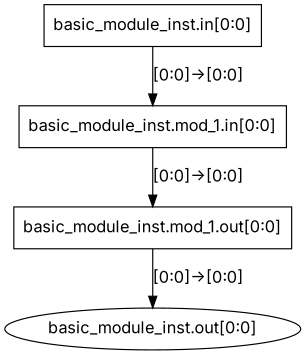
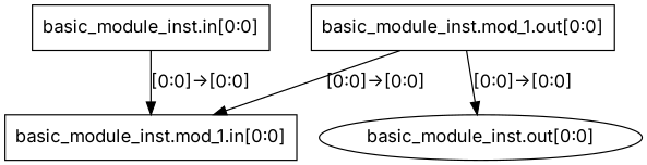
  digraph {
    fontname=Inter
    node [fontname=Inter shape=rectangle]
    edge [fontname=Inter]
    n1 [label="basic_module_inst.in[0:0]"]
    n2 [label="basic_module_inst.mod_1.in[0:0]"]
    n3 [label="basic_module_inst.mod_1.out[0:0]" shape=box]
    n4 [label="basic_module_inst.out[0:0]" shape=ellipse]
    n1 -> n2 [label="[0:0]->[0:0]"]
-   n2 -> n3 [label="[0:0]->[0:0]"]
+   n3 -> n2 [label="[0:0]->[0:0]"]
    n3 -> n4 [label="[0:0]->[0:0]"]
  }
